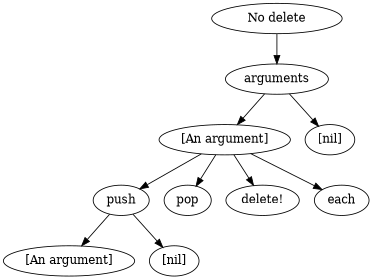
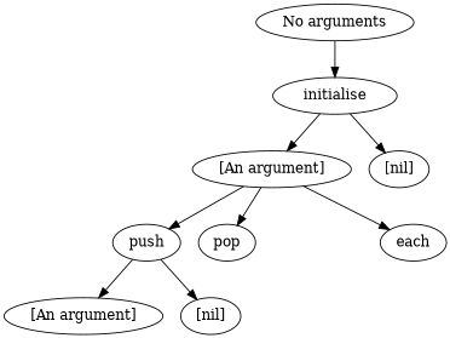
  digraph {
-   n1 [label="No delete"]
-   initialise [label=arguments]
+   n1 [label="No arguments"]
+   initialise
    n3 [label="[An argument]"]
    n4 [label=push]
    n5 [label=pop]
-   n6 [label="delete!"]
    n7 [label=each]
    n8 [label="[An argument]"]
    n9 [label="[nil]"]
    n10 [label="[nil]"]
    n1 -> initialise
    initialise -> n3
    initialise -> n10
    n3 -> n4
    n3 -> n5
-   n3 -> n6
    n3 -> n7
    n4 -> n8
    n4 -> n9
  }
